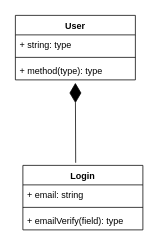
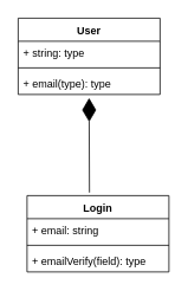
  <mxCell id="0" />
  <mxCell id="1" parent="0" />
  <mxCell id="2" value="User" style="swimlane;fontStyle=1;align=center;verticalAlign=top;childLayout=stackLayout;horizontal=1;startSize=26;horizontalStack=0;resizeParent=1;resizeParentMax=0;resizeLast=0;collapsible=1;marginBottom=0;" vertex="1" parent="1"><mxGeometry x="20" y="20" width="160" height="86" as="geometry" /></mxCell>
  <mxCell id="3" value="+ string: type" style="text;strokeColor=none;fillColor=none;align=left;verticalAlign=top;spacingLeft=4;spacingRight=4;overflow=hidden;rotatable=0;points=[[0,0.5],[1,0.5]];portConstraint=eastwest;" vertex="1" parent="2"><mxGeometry y="26" width="160" height="26" as="geometry" /></mxCell>
  <mxCell id="4" value="" style="line;strokeWidth=1;fillColor=none;align=left;verticalAlign=middle;spacingTop=-1;spacingLeft=3;spacingRight=3;rotatable=0;labelPosition=right;points=[];portConstraint=eastwest;" vertex="1" parent="2"><mxGeometry y="52" width="160" height="8" as="geometry" /></mxCell>
- <mxCell id="5" value="+ method(type): type" style="text;strokeColor=none;fillColor=none;align=left;verticalAlign=top;spacingLeft=4;spacingRight=4;overflow=hidden;rotatable=0;points=[[0,0.5],[1,0.5]];portConstraint=eastwest;" vertex="1" parent="2"><mxGeometry y="60" width="160" height="26" as="geometry" /></mxCell>
+ <mxCell id="5" value="+ email(type): type" style="text;strokeColor=none;fillColor=none;align=left;verticalAlign=top;spacingLeft=4;spacingRight=4;overflow=hidden;rotatable=0;points=[[0,0.5],[1,0.5]];portConstraint=eastwest;" vertex="1" parent="2"><mxGeometry y="60" width="160" height="26" as="geometry" /></mxCell>
  <mxCell id="6" value="Login" style="swimlane;fontStyle=1;align=center;verticalAlign=top;childLayout=stackLayout;horizontal=1;startSize=26;horizontalStack=0;resizeParent=1;resizeParentMax=0;resizeLast=0;collapsible=1;marginBottom=0;" vertex="1" parent="1"><mxGeometry x="30" y="220" width="160" height="86" as="geometry" /></mxCell>
  <mxCell id="7" value="+ email: string" style="text;strokeColor=none;fillColor=none;align=left;verticalAlign=top;spacingLeft=4;spacingRight=4;overflow=hidden;rotatable=0;points=[[0,0.5],[1,0.5]];portConstraint=eastwest;" vertex="1" parent="6"><mxGeometry y="26" width="160" height="26" as="geometry" /></mxCell>
  <mxCell id="8" value="" style="line;strokeWidth=1;fillColor=none;align=left;verticalAlign=middle;spacingTop=-1;spacingLeft=3;spacingRight=3;rotatable=0;labelPosition=right;points=[];portConstraint=eastwest;" vertex="1" parent="6"><mxGeometry y="52" width="160" height="8" as="geometry" /></mxCell>
  <mxCell id="9" value="+ emailVerify(field): type" style="text;strokeColor=none;fillColor=none;align=left;verticalAlign=top;spacingLeft=4;spacingRight=4;overflow=hidden;rotatable=0;points=[[0,0.5],[1,0.5]];portConstraint=eastwest;" vertex="1" parent="6"><mxGeometry y="60" width="160" height="26" as="geometry" /></mxCell>
  <mxCell id="10" value="" style="endArrow=diamondThin;endFill=1;endSize=24;html=1;exitX=0.44;exitY=-0.04;exitDx=0;exitDy=0;exitPerimeter=0;" edge="1" parent="1" source="6"><mxGeometry width="160" relative="1" as="geometry"><mxPoint x="80" y="180" as="sourcePoint" /><mxPoint x="100" y="110" as="targetPoint" /></mxGeometry></mxCell>
